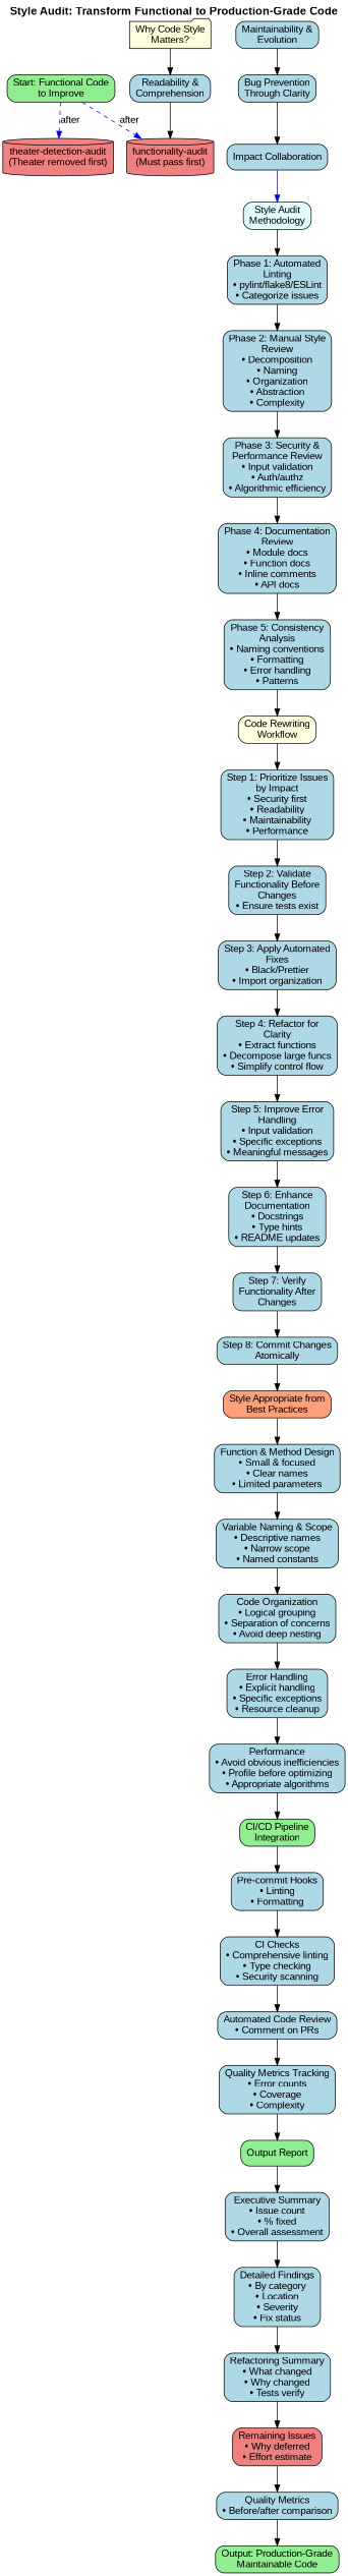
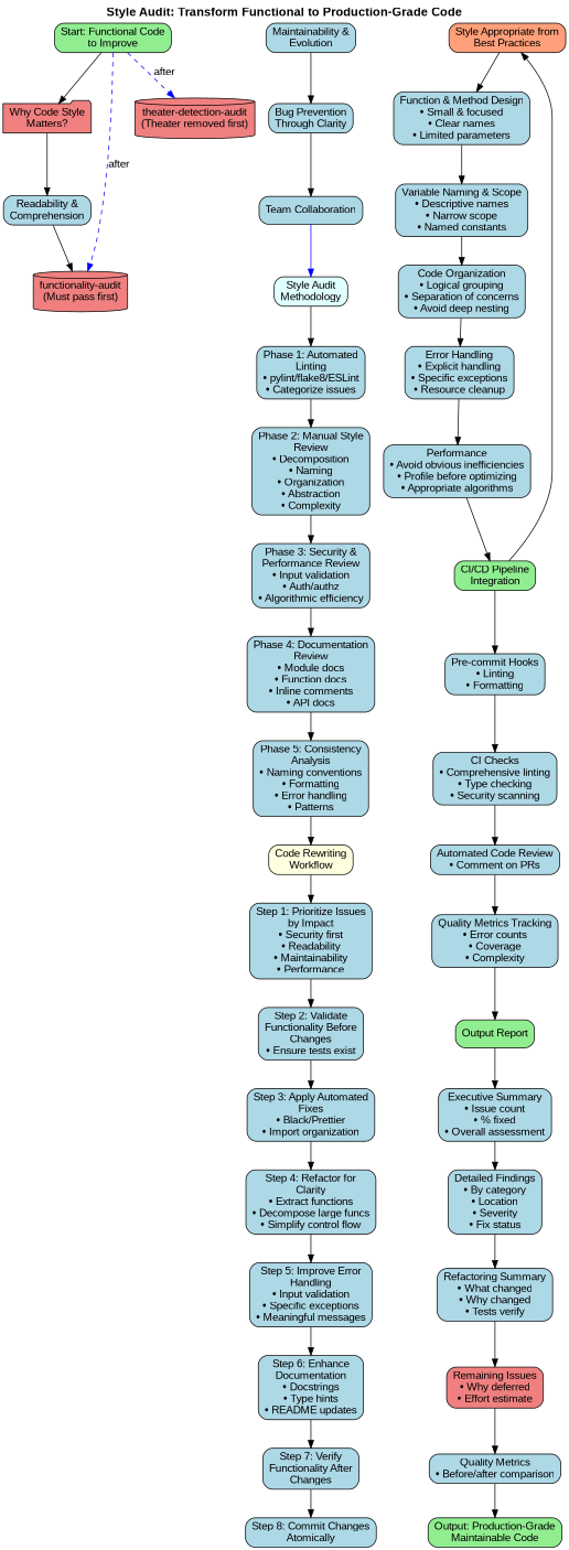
  digraph {
    fontname="Arial Bold"
    fontsize=16
    label="Style Audit: Transform Functional to Production-Grade Code"
    labelloc=t
    rankdir=TB
    node [fillcolor=lightblue fontname=Arial shape=box style="rounded,filled"]
    edge [fontname=Arial]
    n1 [fillcolor=lightgreen label="Start: Functional Code\nto Improve"]
-   n2 [fillcolor=lightyellow label="Why Code Style\nMatters?" shape=folder]
+   n2 [fillcolor=lightcoral label="Why Code Style\nMatters?" shape=folder]
    n3 [fillcolor=lightcoral label="functionality-audit\n(Must pass first)" shape=cylinder]
    n4 [fillcolor=lightcoral label="theater-detection-audit\n(Theater removed first)" shape=cylinder]
    n5 [label="Readability &\nComprehension"]
    n6 [label="Maintainability &\nEvolution"]
    n7 [label="Bug Prevention\nThrough Clarity"]
-   n8 [label="Impact Collaboration"]
+   n8 [label="Team Collaboration"]
    n9 [fillcolor=lightcyan label="Style Audit\nMethodology"]
    n10 [label="Phase 1: Automated\nLinting\n• pylint/flake8/ESLint\n• Categorize issues"]
    n11 [label="Phase 2: Manual Style\nReview\n• Decomposition\n• Naming\n• Organization\n• Abstraction\n• Complexity"]
    n12 [label="Phase 3: Security &\nPerformance Review\n• Input validation\n• Auth/authz\n• Algorithmic efficiency"]
    n13 [label="Phase 4: Documentation\nReview\n• Module docs\n• Function docs\n• Inline comments\n• API docs"]
    n14 [label="Phase 5: Consistency\nAnalysis\n• Naming conventions\n• Formatting\n• Error handling\n• Patterns"]
    n15 [fillcolor=lightyellow label="Code Rewriting\nWorkflow"]
    n16 [label="Step 1: Prioritize Issues\nby Impact\n• Security first\n• Readability\n• Maintainability\n• Performance"]
    n17 [label="Step 2: Validate\nFunctionality Before\nChanges\n• Ensure tests exist"]
    n18 [label="Step 3: Apply Automated\nFixes\n• Black/Prettier\n• Import organization"]
    n19 [label="Step 4: Refactor for\nClarity\n• Extract functions\n• Decompose large funcs\n• Simplify control flow"]
    n20 [label="Step 5: Improve Error\nHandling\n• Input validation\n• Specific exceptions\n• Meaningful messages"]
    n21 [label="Step 6: Enhance\nDocumentation\n• Docstrings\n• Type hints\n• README updates"]
    n22 [label="Step 7: Verify\nFunctionality After\nChanges"]
    n23 [label="Step 8: Commit Changes\nAtomically"]
    n24 [fillcolor=lightsalmon label="Style Appropriate from\nBest Practices"]
    n25 [label="Function & Method Design\n• Small & focused\n• Clear names\n• Limited parameters"]
    n26 [label="Variable Naming & Scope\n• Descriptive names\n• Narrow scope\n• Named constants"]
    n27 [label="Code Organization\n• Logical grouping\n• Separation of concerns\n• Avoid deep nesting"]
    n28 [label="Error Handling\n• Explicit handling\n• Specific exceptions\n• Resource cleanup"]
    n29 [label="Performance\n• Avoid obvious inefficiencies\n• Profile before optimizing\n• Appropriate algorithms"]
    n30 [fillcolor=lightgreen label="CI/CD Pipeline\nIntegration"]
    n31 [label="Pre-commit Hooks\n• Linting\n• Formatting"]
    n32 [label="CI Checks\n• Comprehensive linting\n• Type checking\n• Security scanning"]
    n33 [label="Automated Code Review\n• Comment on PRs"]
    n34 [label="Quality Metrics Tracking\n• Error counts\n• Coverage\n• Complexity"]
    n35 [fillcolor=lightgreen label="Output Report"]
    n36 [label="Executive Summary\n• Issue count\n• % fixed\n• Overall assessment"]
    n37 [label="Detailed Findings\n• By category\n• Location\n• Severity\n• Fix status"]
    n38 [label="Refactoring Summary\n• What changed\n• Why changed\n• Tests verify"]
    n39 [fillcolor=lightcoral label="Remaining Issues\n• Why deferred\n• Effort estimate"]
    n40 [label="Quality Metrics\n• Before/after comparison"]
    n41 [fillcolor=lightgreen label="Output: Production-Grade\nMaintainable Code"]
+   n1 -> n2
    n1 -> n3 [color=blue label=after style=dashed]
    n1 -> n4 [color=blue label=after style=dashed]
    n2 -> n5
    n5 -> n3
    n6 -> n7
    n7 -> n8
    n8 -> n9 [color=blue]
    n9 -> n10
    n10 -> n11
    n11 -> n12
    n12 -> n13
    n13 -> n14
    n14 -> n15
    n15 -> n16
    n16 -> n17
    n17 -> n18
    n18 -> n19
    n19 -> n20
    n20 -> n21
    n21 -> n22
    n22 -> n23
-   n23 -> n24
+   n30 -> n24
    n24 -> n25
    n25 -> n26
    n26 -> n27
    n27 -> n28
    n28 -> n29
    n29 -> n30
    n30 -> n31
    n31 -> n32
    n32 -> n33
    n33 -> n34
    n34 -> n35
    n35 -> n36
    n36 -> n37
    n37 -> n38
    n38 -> n39
    n39 -> n40
    n40 -> n41
  }
